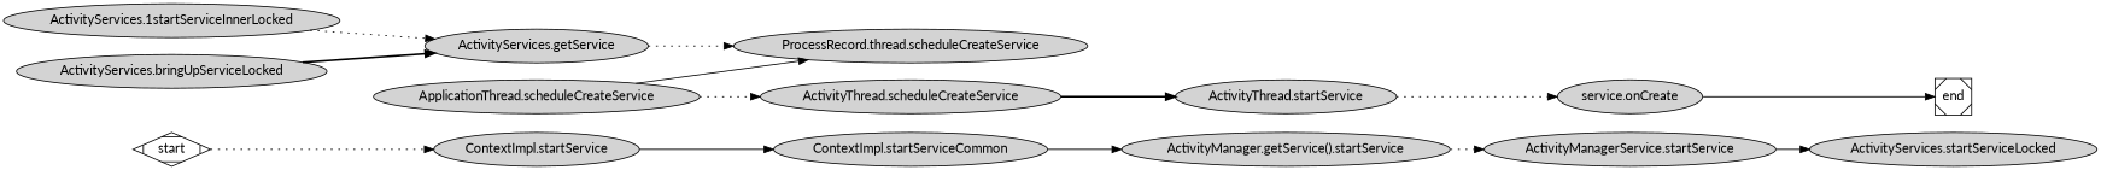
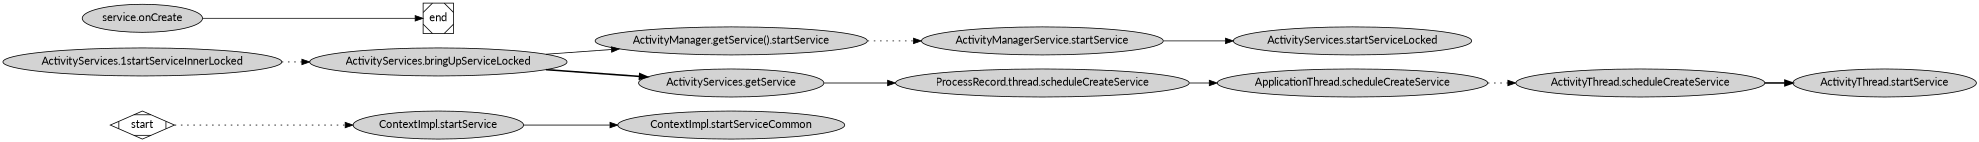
  digraph {
    fontname=Lato
    rankdir=LR
    node [fontname=Lato style=filled]
    edge [fontname=Lato style=dotted]
    n1 [label="ContextImpl.startService"]
    n2 [label="ContextImpl.startServiceCommon"]
    n3 [label="ActivityManager.getService().startService"]
    n4 [label="ActivityManagerService.startService"]
    n5 [label="ActivityServices.startServiceLocked"]
    n6 [label="ActivityServices.1startServiceInnerLocked"]
    n7 [label="ActivityServices.bringUpServiceLocked"]
    n8 [label="ActivityServices.getService"]
    n9 [label="ProcessRecord.thread.scheduleCreateService"]
    n10 [label="ApplicationThread.scheduleCreateService"]
    n11 [label="ActivityThread.scheduleCreateService"]
    n12 [label="ActivityThread.startService"]
    n13 [label="service.onCreate"]
    end [shape=Msquare style=""]
    start [shape=Mdiamond style=""]
    subgraph sub_1 {
      color=lightgrey
      n1
      n2
      n3
      n4
      n5
      n6
      n7
      n8
      n9
      n10
      n11
      n12
      n13
    }
    n1 -> n2 [style=solid]
-   n2 -> n3 [style=solid]
+   n7 -> n3 [style=solid]
    n3 -> n4
    n4 -> n5 [style=solid]
-   n6 -> n8
+   n6 -> n7
    n7 -> n8 [style=bold]
-   n8 -> n9
-   n10 -> n9 [style=solid]
+   n8 -> n9 [style=solid]
+   n9 -> n10 [style=solid]
    n10 -> n11
    n11 -> n12 [style=bold]
-   n12 -> n13
    n13 -> end [style=solid]
    start -> n1
  }
